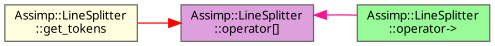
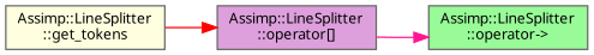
  digraph {
    fontname="Noto Sans"
    rankdir=RL
    node [color=grey40 fontname="Noto Sans" fontsize=10 shape=box style=filled]
    edge [dir=back fontname="Noto Sans" fontsize=10 labelfontname=Helvetica labelfontsize=10 style=solid]
    n1 [color=gray40 fillcolor=palegreen fontcolor=black height=0.2 label="Assimp::LineSplitter\l::operator-\>" width=0.4]
    n2 [fillcolor=plum height=0.2 label="Assimp::LineSplitter\l::operator[]" width=0.4]
    n3 [fillcolor=lightyellow height=0.2 label="Assimp::LineSplitter\l::get_tokens" width=0.4]
-   n2 -> n1 [color=deeppink]
+   n1 -> n2 [color=deeppink]
    n2 -> n3 [color=red]
  }
